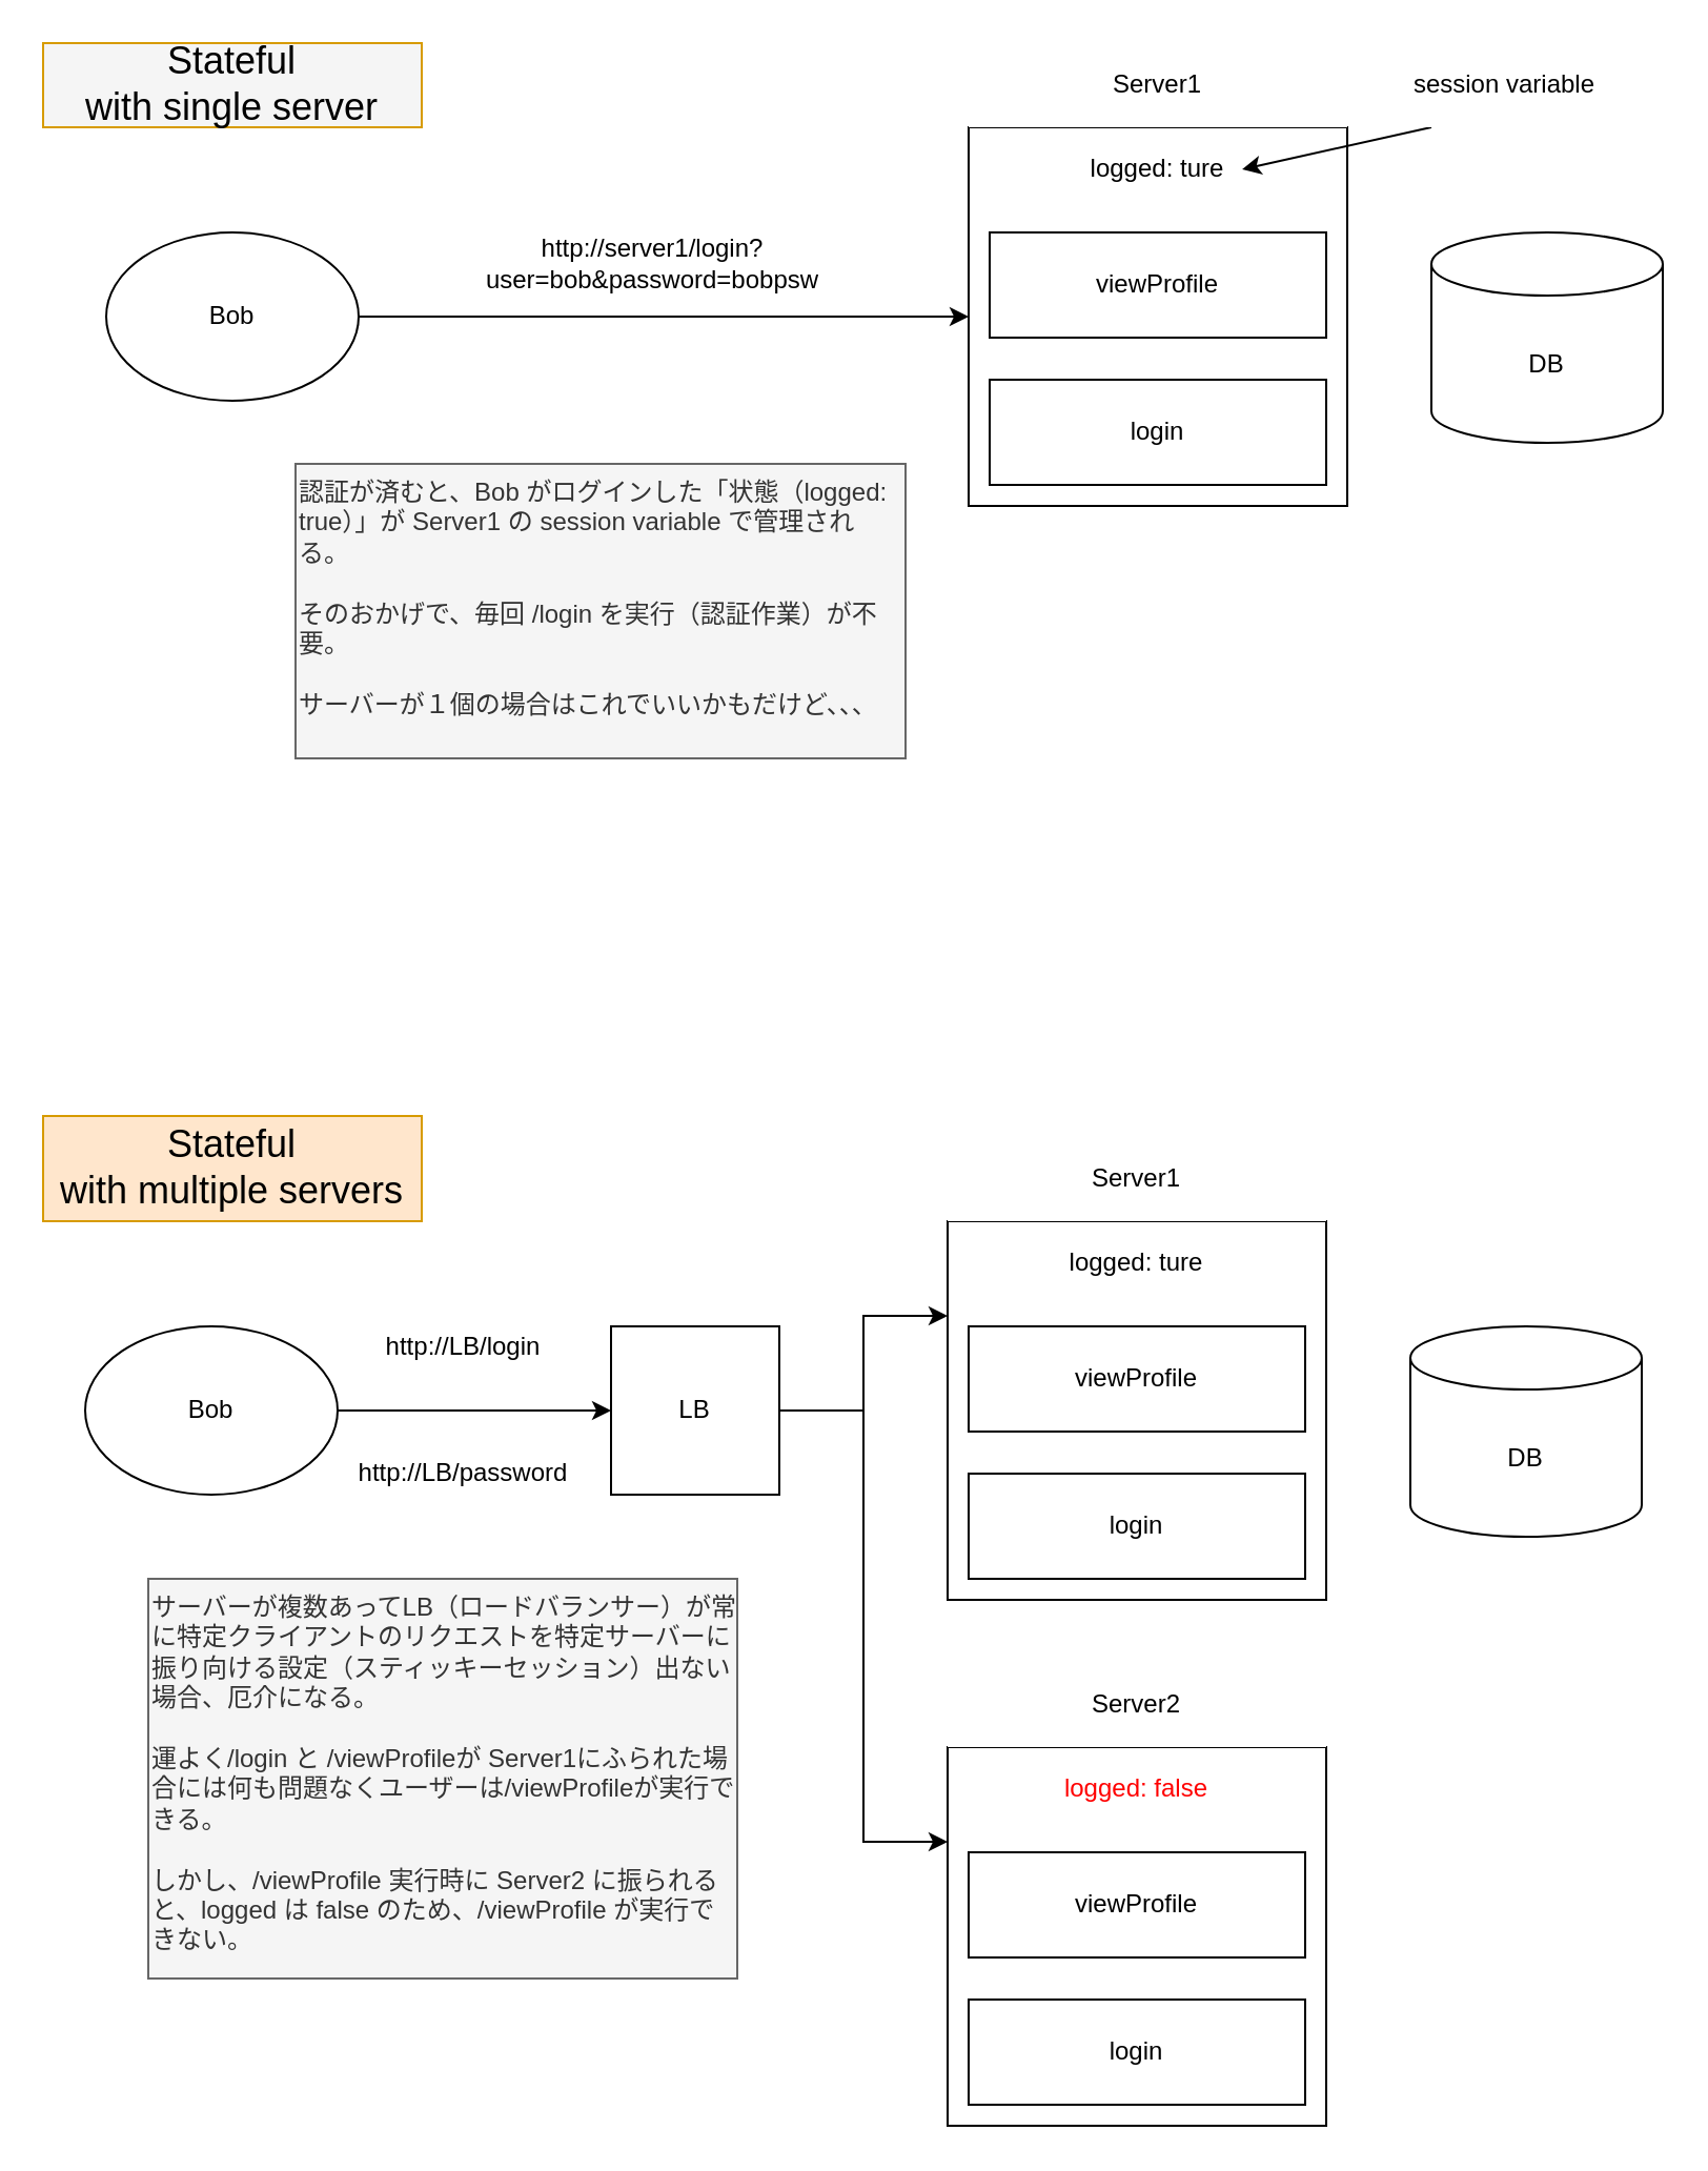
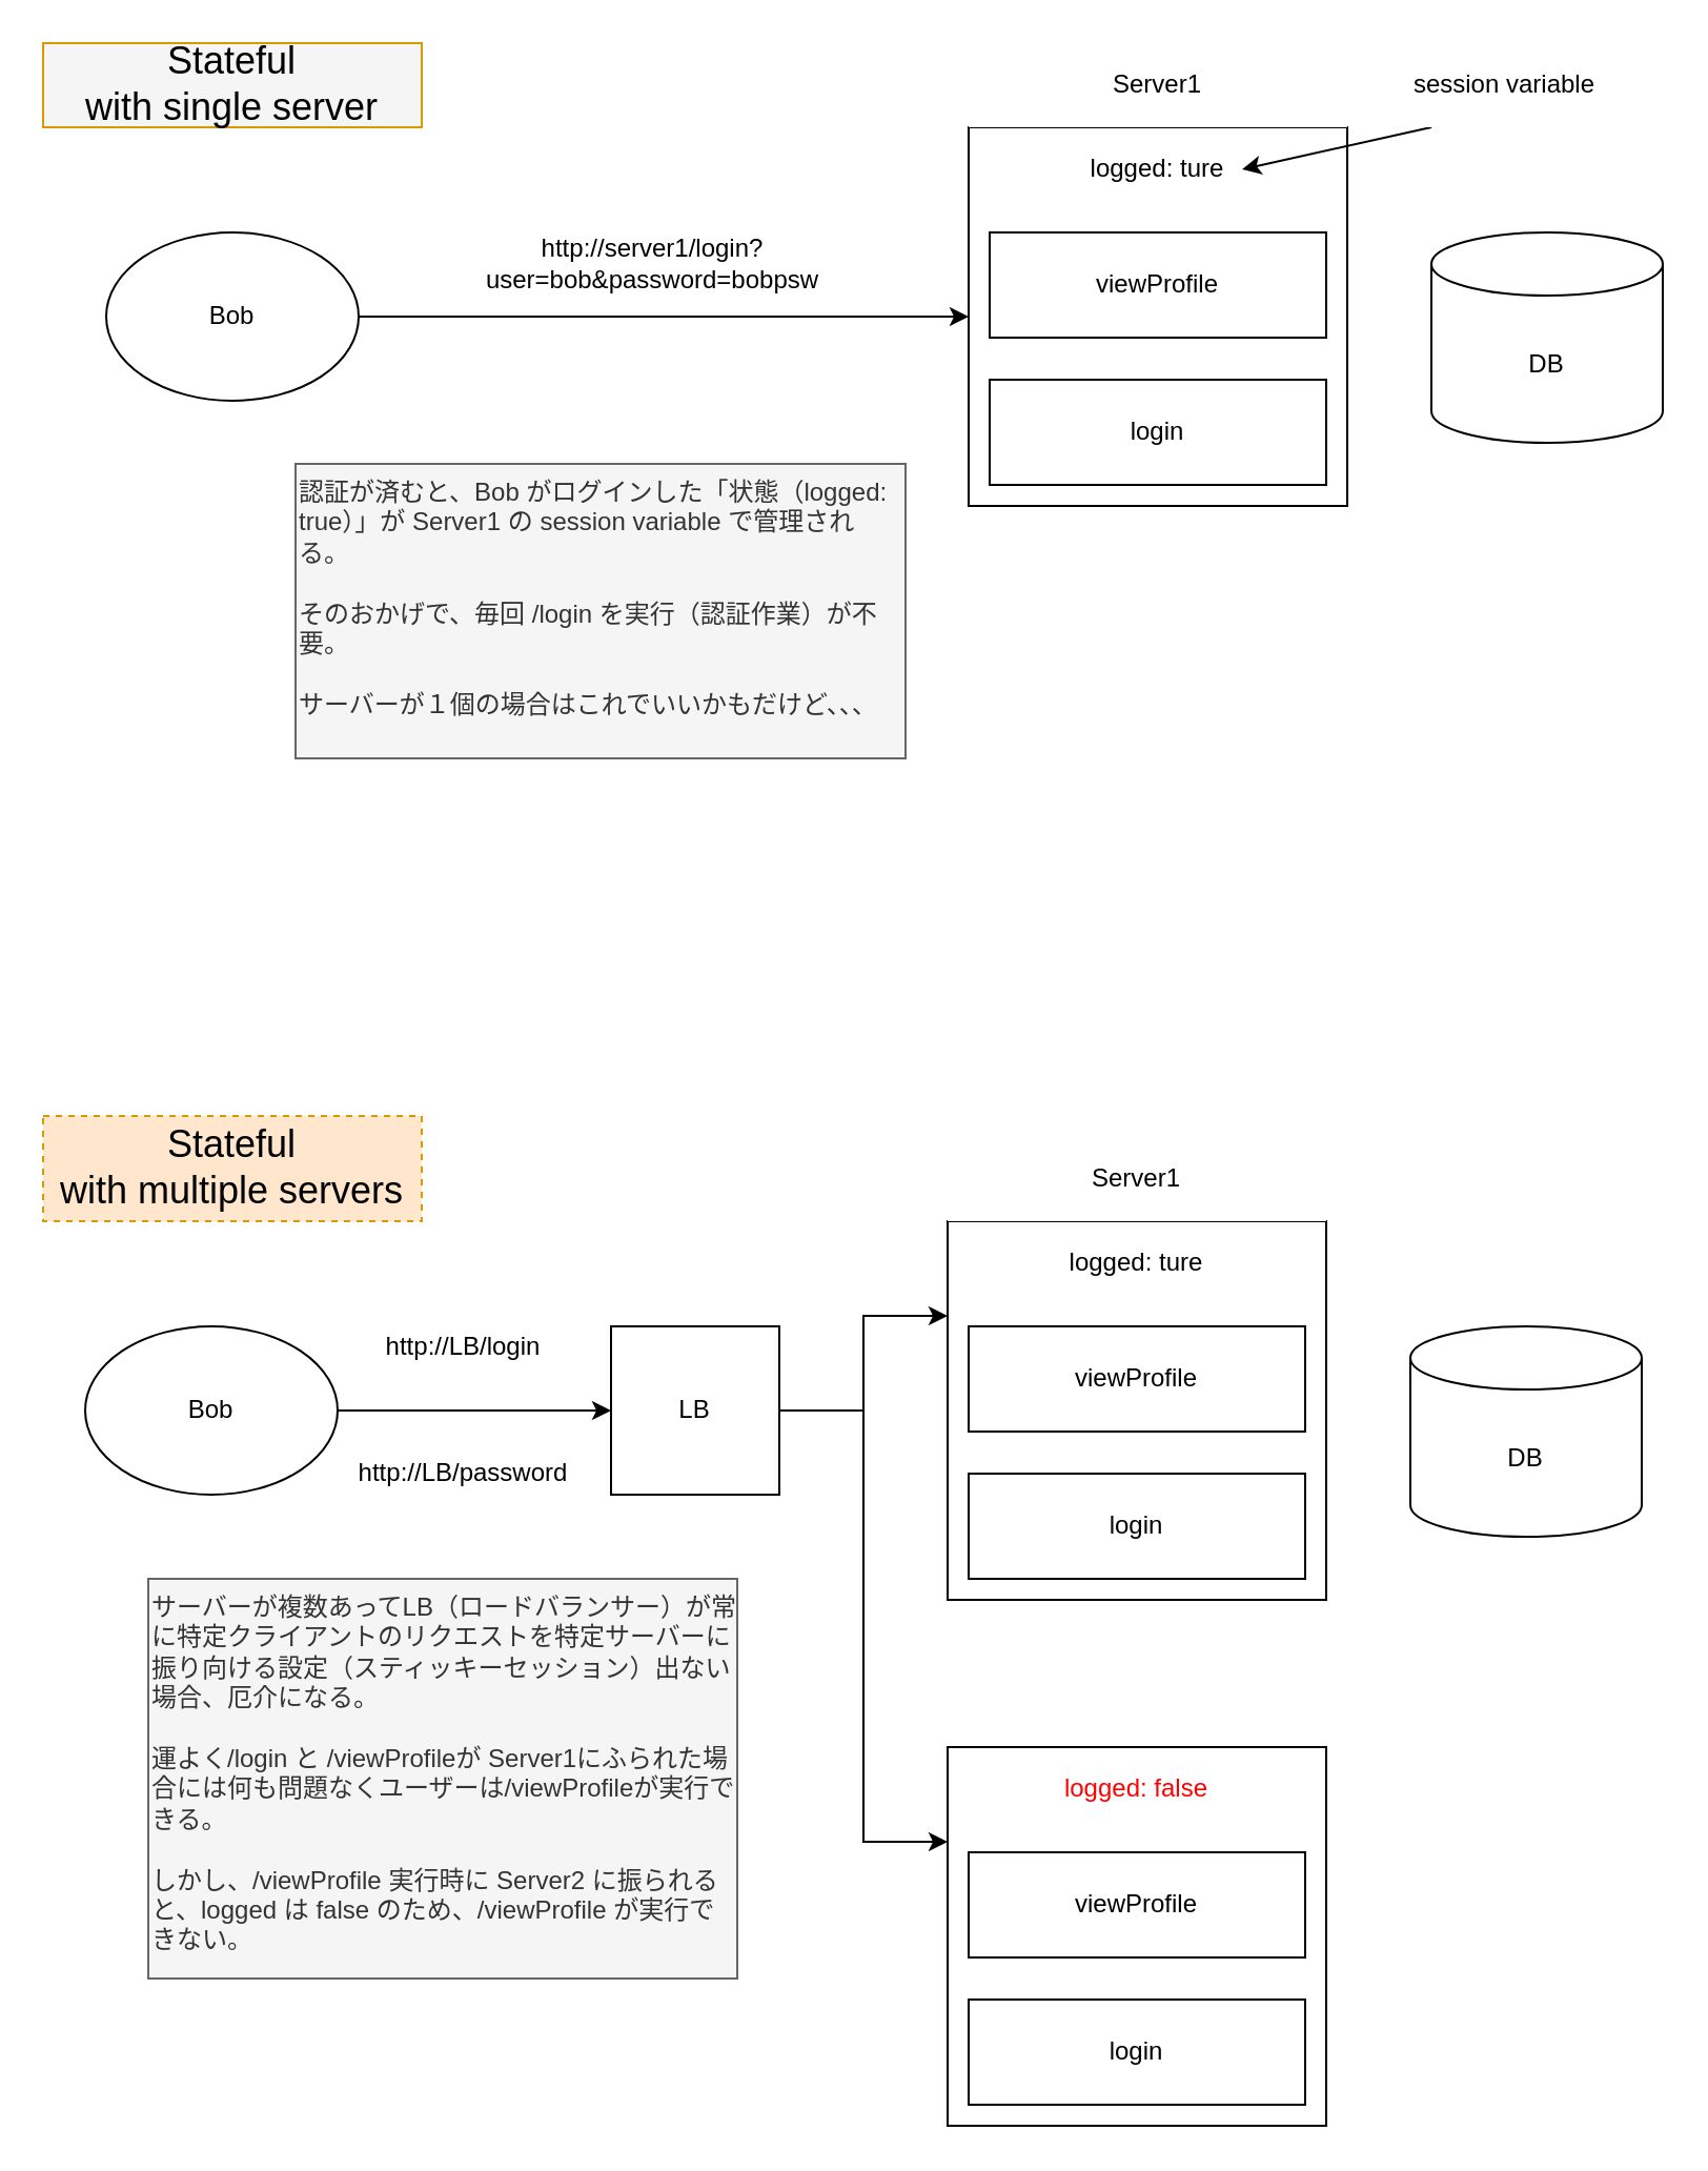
  <mxCell id="0" />
  <mxCell id="1" parent="0" />
  <mxCell id="2" value="" style="whiteSpace=wrap;html=1;aspect=fixed;" parent="1" vertex="1"><mxGeometry x="460" y="60" width="180" height="180" as="geometry" /></mxCell>
  <mxCell id="3" value="Server1" style="rounded=0;whiteSpace=wrap;html=1;strokeColor=none;" parent="1" vertex="1"><mxGeometry x="460" y="20" width="180" height="40" as="geometry" /></mxCell>
  <mxCell id="4" value="viewProfile" style="rounded=0;whiteSpace=wrap;html=1;" parent="1" vertex="1"><mxGeometry x="470" y="110" width="160" height="50" as="geometry" /></mxCell>
  <mxCell id="5" value="login" style="rounded=0;whiteSpace=wrap;html=1;" parent="1" vertex="1"><mxGeometry x="470" y="180" width="160" height="50" as="geometry" /></mxCell>
  <mxCell id="6" value="Bob" style="ellipse;whiteSpace=wrap;html=1;" parent="1" vertex="1"><mxGeometry x="50" y="110" width="120" height="80" as="geometry" /></mxCell>
  <mxCell id="7" style="edgeStyle=orthogonalEdgeStyle;rounded=0;orthogonalLoop=1;jettySize=auto;html=1;exitX=1;exitY=0.5;exitDx=0;exitDy=0;" parent="1" source="6" edge="1"><mxGeometry relative="1" as="geometry"><mxPoint x="310" y="150" as="sourcePoint" /><mxPoint x="460" y="150" as="targetPoint" /><Array as="points"><mxPoint x="460" y="150" /></Array></mxGeometry></mxCell>
  <mxCell id="8" value="http://server1/login?user=bob&amp;amp;password=bobpsw" style="rounded=0;whiteSpace=wrap;html=1;strokeColor=none;" parent="1" vertex="1"><mxGeometry x="220" y="105" width="180" height="40" as="geometry" /></mxCell>
  <mxCell id="9" value="DB" style="shape=cylinder3;whiteSpace=wrap;html=1;boundedLbl=1;backgroundOutline=1;size=15;" parent="1" vertex="1"><mxGeometry x="680" y="110" width="110" height="100" as="geometry" /></mxCell>
  <mxCell id="10" value="logged: ture" style="rounded=0;whiteSpace=wrap;html=1;strokeColor=none;" parent="1" vertex="1"><mxGeometry x="480" y="70" width="140" height="20" as="geometry" /></mxCell>
  <mxCell id="11" value="" style="whiteSpace=wrap;html=1;aspect=fixed;" parent="1" vertex="1"><mxGeometry x="450" y="580" width="180" height="180" as="geometry" /></mxCell>
  <mxCell id="12" value="Server1" style="rounded=0;whiteSpace=wrap;html=1;strokeColor=none;" parent="1" vertex="1"><mxGeometry x="450" y="540" width="180" height="40" as="geometry" /></mxCell>
  <mxCell id="13" value="viewProfile" style="rounded=0;whiteSpace=wrap;html=1;" parent="1" vertex="1"><mxGeometry x="460" y="630" width="160" height="50" as="geometry" /></mxCell>
  <mxCell id="14" value="login" style="rounded=0;whiteSpace=wrap;html=1;" parent="1" vertex="1"><mxGeometry x="460" y="700" width="160" height="50" as="geometry" /></mxCell>
  <mxCell id="15" style="edgeStyle=orthogonalEdgeStyle;rounded=0;orthogonalLoop=1;jettySize=auto;html=1;exitX=1;exitY=0.5;exitDx=0;exitDy=0;" parent="1" source="16" edge="1"><mxGeometry relative="1" as="geometry"><mxPoint x="290" y="670" as="targetPoint" /></mxGeometry></mxCell>
  <mxCell id="16" value="Bob" style="ellipse;whiteSpace=wrap;html=1;" parent="1" vertex="1"><mxGeometry x="40" y="630" width="120" height="80" as="geometry" /></mxCell>
  <mxCell id="17" style="edgeStyle=orthogonalEdgeStyle;rounded=0;orthogonalLoop=1;jettySize=auto;html=1;entryX=0;entryY=0.25;entryDx=0;entryDy=0;" parent="1" source="19" target="11" edge="1"><mxGeometry relative="1" as="geometry" /></mxCell>
  <mxCell id="18" style="edgeStyle=orthogonalEdgeStyle;rounded=0;orthogonalLoop=1;jettySize=auto;html=1;entryX=0;entryY=0.25;entryDx=0;entryDy=0;" parent="1" source="19" target="20" edge="1"><mxGeometry relative="1" as="geometry" /></mxCell>
  <mxCell id="19" value="LB" style="whiteSpace=wrap;html=1;aspect=fixed;" parent="1" vertex="1"><mxGeometry x="290" y="630" width="80" height="80" as="geometry" /></mxCell>
  <mxCell id="20" value="" style="whiteSpace=wrap;html=1;aspect=fixed;" parent="1" vertex="1"><mxGeometry x="450" y="830" width="180" height="180" as="geometry" /></mxCell>
- <mxCell id="21" value="Server2" style="rounded=0;whiteSpace=wrap;html=1;strokeColor=none;" parent="1" vertex="1"><mxGeometry x="450" y="790" width="180" height="40" as="geometry" /></mxCell>
  <mxCell id="22" value="viewProfile" style="rounded=0;whiteSpace=wrap;html=1;" parent="1" vertex="1"><mxGeometry x="460" y="880" width="160" height="50" as="geometry" /></mxCell>
  <mxCell id="23" value="login" style="rounded=0;whiteSpace=wrap;html=1;" parent="1" vertex="1"><mxGeometry x="460" y="950" width="160" height="50" as="geometry" /></mxCell>
  <mxCell id="24" value="http://LB/login" style="rounded=0;whiteSpace=wrap;html=1;strokeColor=none;" parent="1" vertex="1"><mxGeometry x="160" y="620" width="120" height="40" as="geometry" /></mxCell>
  <mxCell id="25" value="DB" style="shape=cylinder3;whiteSpace=wrap;html=1;boundedLbl=1;backgroundOutline=1;size=15;" parent="1" vertex="1"><mxGeometry x="670" y="630" width="110" height="100" as="geometry" /></mxCell>
  <mxCell id="26" value="logged: ture" style="rounded=0;whiteSpace=wrap;html=1;strokeColor=none;" parent="1" vertex="1"><mxGeometry x="470" y="590" width="140" height="20" as="geometry" /></mxCell>
  <mxCell id="27" value="logged: false" style="rounded=0;whiteSpace=wrap;html=1;strokeColor=none;fontColor=#FF0000;" parent="1" vertex="1"><mxGeometry x="470" y="840" width="140" height="20" as="geometry" /></mxCell>
  <mxCell id="28" value="Stateful&lt;br&gt;with single server" style="rounded=0;whiteSpace=wrap;html=1;strokeColor=#d79b00;fontSize=18;fillColor=#f5f5f5;" parent="1" vertex="1"><mxGeometry x="20" y="20" width="180" height="40" as="geometry" /></mxCell>
- <mxCell id="29" value="Stateful&lt;br&gt;with multiple servers" style="rounded=0;whiteSpace=wrap;html=1;strokeColor=#d79b00;fontSize=18;fillColor=#ffe6cc;" parent="1" vertex="1"><mxGeometry x="20" y="530" width="180" height="50" as="geometry" /></mxCell>
+ <mxCell id="29" value="Stateful&lt;br&gt;with multiple servers" style="rounded=0;whiteSpace=wrap;html=1;strokeColor=#d79b00;fontSize=18;fillColor=#ffe6cc;dashed=1;" parent="1" vertex="1"><mxGeometry x="20" y="530" width="180" height="50" as="geometry" /></mxCell>
  <mxCell id="30" value="" style="endArrow=classic;html=1;fontSize=18;entryX=0.786;entryY=0.5;entryDx=0;entryDy=0;entryPerimeter=0;" parent="1" target="10" edge="1"><mxGeometry width="50" height="50" relative="1" as="geometry"><mxPoint x="680" y="60" as="sourcePoint" /><mxPoint x="730" y="10" as="targetPoint" /></mxGeometry></mxCell>
  <mxCell id="31" value="session variable" style="rounded=0;whiteSpace=wrap;html=1;strokeColor=none;" parent="1" vertex="1"><mxGeometry x="660" y="20" width="110" height="40" as="geometry" /></mxCell>
  <mxCell id="32" value="サーバーが複数あってLB（ロードバランサー）が常に特定クライアントのリクエストを特定サーバーに振り向ける設定（スティッキーセッション）出ない場合、厄介になる。&lt;br&gt;&lt;br&gt;運よく/login と /viewProfileが Server1にふられた場合には何も問題なくユーザーは/viewProfileが実行できる。&lt;br&gt;&lt;br&gt;しかし、/viewProfile 実行時に Server2 に振られると、logged は false のため、/viewProfile が実行できない。" style="rounded=0;whiteSpace=wrap;html=1;strokeColor=#666666;align=left;verticalAlign=top;fillColor=#f5f5f5;fontColor=#333333;" parent="1" vertex="1"><mxGeometry x="70" y="750" width="280" height="190" as="geometry" /></mxCell>
  <mxCell id="33" value="http://LB/password" style="rounded=0;whiteSpace=wrap;html=1;strokeColor=none;" parent="1" vertex="1"><mxGeometry x="160" y="680" width="120" height="40" as="geometry" /></mxCell>
  <mxCell id="34" value="認証が済むと、Bob がログインした「状態（logged: true）」が Server1 の session variable で管理される。&lt;br&gt;&lt;br&gt;そのおかげで、毎回 /login を実行（認証作業）が不要。&lt;br&gt;&lt;br&gt;サーバーが１個の場合はこれでいいかもだけど、、、" style="rounded=0;whiteSpace=wrap;html=1;strokeColor=#666666;align=left;verticalAlign=top;fillColor=#f5f5f5;fontColor=#333333;" parent="1" vertex="1"><mxGeometry x="140" y="220" width="290" height="140" as="geometry" /></mxCell>
